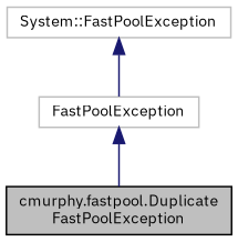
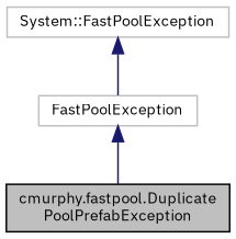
  digraph {
    fontname="IBM Plex Sans"
    node [color=grey75 fillcolor=white fontname="IBM Plex Sans" fontsize=10 shape=record style=filled]
    edge [color=midnightblue dir=back fontname="IBM Plex Sans" fontsize=10 labelfontname=Helvetica labelfontsize=10 style=solid]
-   n1 [color=black fillcolor=grey75 fontcolor=black height=0.2 label="cmurphy.fastpool.Duplicate\lFastPoolException" width=0.4]
+   n1 [color=black fillcolor=grey75 fontcolor=black height=0.2 label="cmurphy.fastpool.Duplicate\lPoolPrefabException" width=0.4]
    n2 [height=0.2 label=FastPoolException width=0.4]
    n3 [height=0.2 label="System::FastPoolException" width=0.4]
    n2 -> n1
    n3 -> n2
  }
